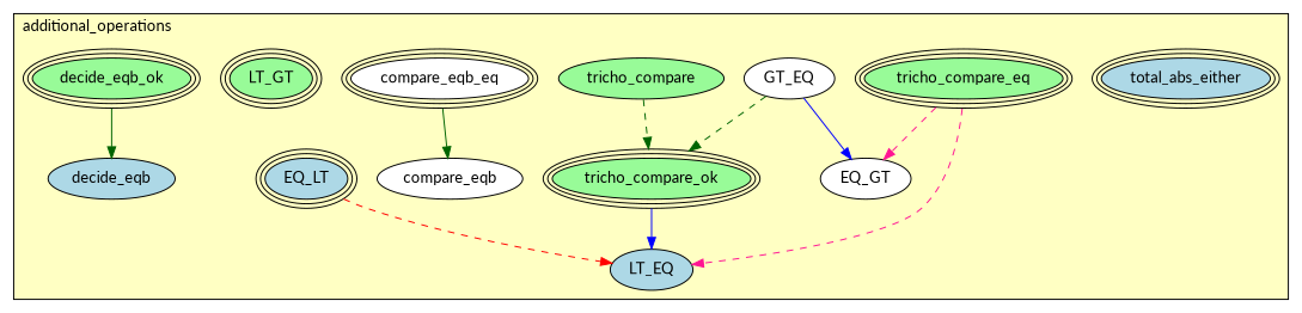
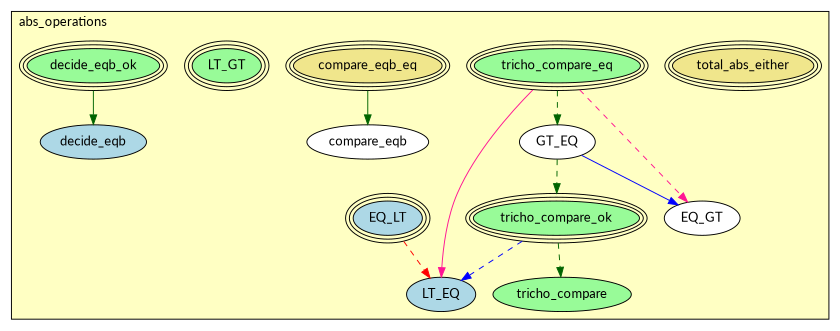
  digraph {
    fontname=Lato
    node [fillcolor=palegreen fontname=Lato peripheries=3 style=filled]
    edge [color=darkgreen fontname=Lato style=dashed]
-   n1 [fillcolor=lightblue label=total_abs_either]
+   n1 [fillcolor=khaki label=total_abs_either]
    n2 [label=tricho_compare_ok]
    n3 [label=tricho_compare_eq]
    n4 [label=tricho_compare peripheries=""]
-   n5 [fillcolor=white label=compare_eqb_eq]
+   n5 [fillcolor=khaki label=compare_eqb_eq]
    n6 [fillcolor=white label=compare_eqb peripheries=""]
    n7 [fillcolor=white label=GT_EQ peripheries=""]
    n8 [fillcolor=white label=EQ_GT peripheries=""]
    n9 [fillcolor=lightblue label=EQ_LT]
    n10 [label=LT_GT]
    n11 [fillcolor=lightblue label=LT_EQ peripheries=""]
    n12 [label=decide_eqb_ok]
    n13 [fillcolor=lightblue label=decide_eqb peripheries=""]
    subgraph cluster_1 {
      fillcolor="#FFFFC3"
-     label=additional_operations
+     label=abs_operations
      labeljust=l
      style=filled
      n1
      n2
      n3
      n4
      n5
      n6
      n7
      n8
      n9
      n10
      n11
      n12
      n13
    }
-   n4 -> n2
-   n2 -> n11 [color=blue style=solid]
+   n2 -> n4
+   n2 -> n11 [color=blue]
+   n3 -> n7
    n3 -> n8 [color=deeppink]
-   n3 -> n11 [color=deeppink]
+   n3 -> n11 [color=deeppink style=solid]
    n5 -> n6 [style=solid]
    n7 -> n2
    n7 -> n8 [color=blue style=solid]
    n9 -> n11 [color=red]
    n12 -> n13 [style=solid]
  }
